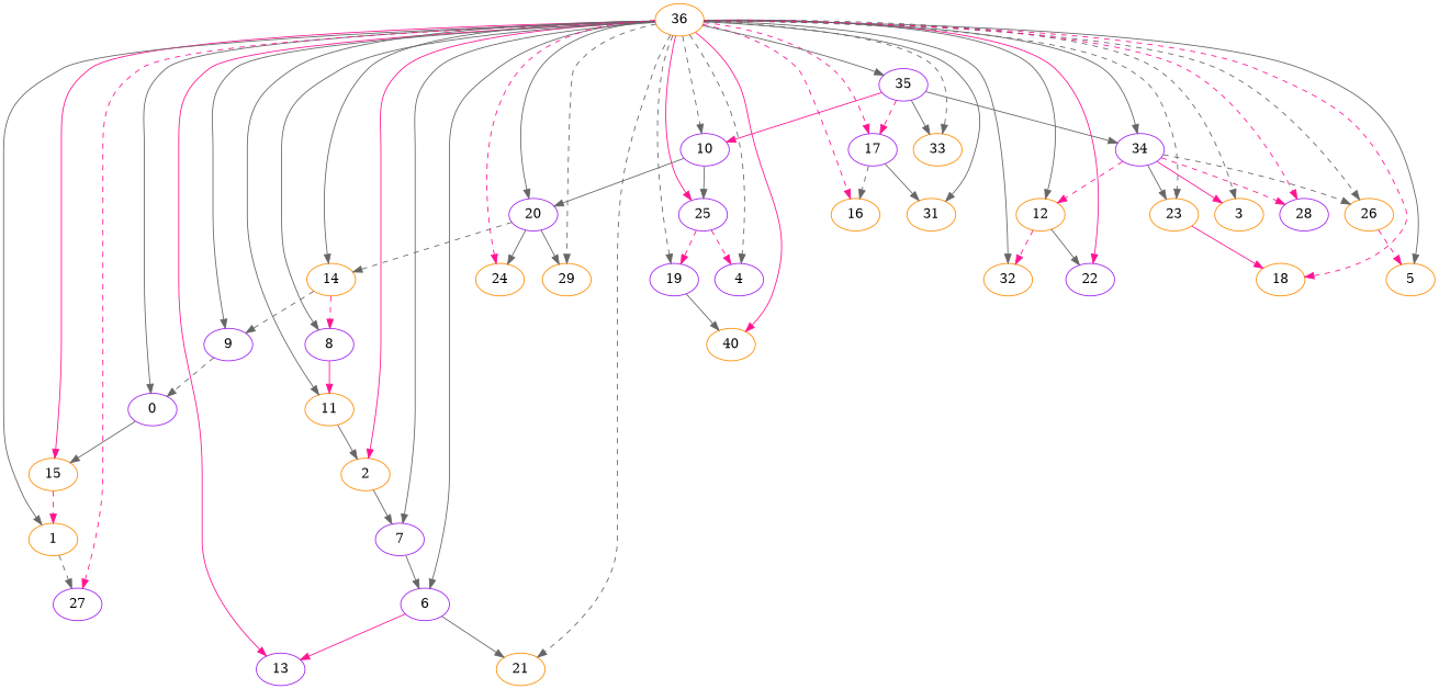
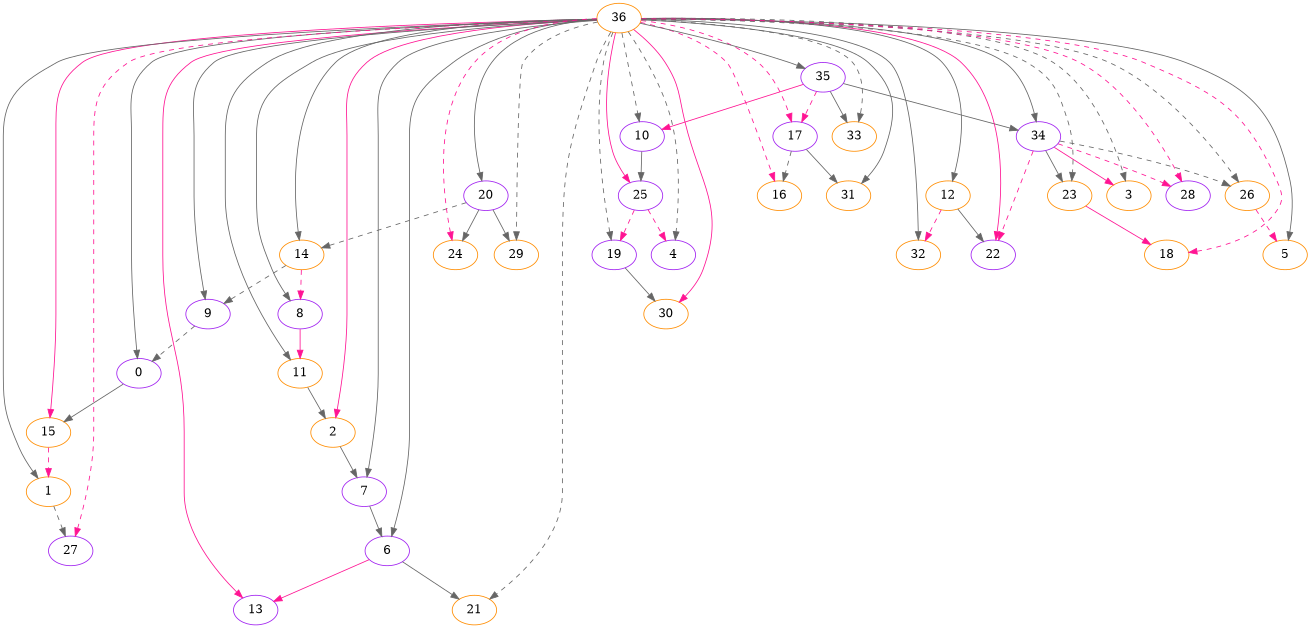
  strict digraph {
    node [color=darkorange]
    edge [color=gray40 style=solid]
    0 [color=purple]
    15
    1
    27 [color=purple]
    7 [color=purple]
    2
    6 [color=purple]
    13 [color=purple]
    21
    8 [color=purple]
    11
    9 [color=purple]
    10 [color=purple]
    20 [color=purple]
    25 [color=purple]
    14
    24
    29
    19 [color=purple]
    4 [color=purple]
-   30 [label=40]
+   30
    22 [color=purple]
    12
    32
    17 [color=purple]
    16
    31
    23
    18
    26
    5
    34 [color=purple]
    3
    28 [color=purple]
    35 [color=purple]
    33
    36
    0 -> 15
    15 -> 1 [color=deeppink style=dashed]
    1 -> 27 [style=dashed]
    7 -> 6
    2 -> 7
    6 -> 13 [color=deeppink]
    6 -> 21
    8 -> 11 [color=deeppink]
    11 -> 2
    9 -> 0 [style=dashed]
-   10 -> 20
    10 -> 25
    20 -> 14 [style=dashed]
    20 -> 24
    20 -> 29
    25 -> 19 [color=deeppink style=dashed]
    25 -> 4 [color=deeppink style=dashed]
    14 -> 8 [color=deeppink style=dashed]
    14 -> 9 [style=dashed]
    19 -> 30
    12 -> 22
    12 -> 32 [color=deeppink style=dashed]
    17 -> 16 [style=dashed]
    17 -> 31
    23 -> 18 [color=deeppink]
    26 -> 5 [color=deeppink style=dashed]
-   34 -> 12 [color=deeppink style=dashed]
+   34 -> 22 [color=deeppink style=dashed]
    34 -> 23
    34 -> 26 [style=dashed]
    34 -> 3 [color=deeppink]
    34 -> 28 [color=deeppink style=dashed]
    35 -> 10 [color=deeppink]
    35 -> 17 [color=deeppink style=dashed]
    35 -> 34
    35 -> 33
    36 -> 0
    36 -> 15 [color=deeppink]
    36 -> 1
    36 -> 27 [color=deeppink style=dashed]
    36 -> 7
    36 -> 2 [color=deeppink]
    36 -> 6
    36 -> 13 [color=deeppink]
    36 -> 21 [style=dashed]
    36 -> 8
    36 -> 11
    36 -> 9
    36 -> 10 [style=dashed]
    36 -> 20
    36 -> 25 [color=deeppink]
    36 -> 14
    36 -> 24 [color=deeppink style=dashed]
    36 -> 29 [style=dashed]
    36 -> 19 [style=dashed]
    36 -> 4 [style=dashed]
    36 -> 30 [color=deeppink]
    36 -> 22 [color=deeppink]
    36 -> 12
    36 -> 32
    36 -> 17 [color=deeppink style=dashed]
    36 -> 16 [color=deeppink style=dashed]
    36 -> 31
    36 -> 23 [style=dashed]
    36 -> 18 [color=deeppink style=dashed]
    36 -> 26 [style=dashed]
    36 -> 5
    36 -> 34
    36 -> 3 [style=dashed]
    36 -> 28 [color=deeppink style=dashed]
    36 -> 35
    36 -> 33 [style=dashed]
  }
